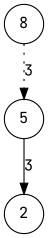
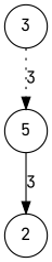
  digraph {
    fontname="JetBrains Mono"
    rankdir=TB
    node [fontname="JetBrains Mono" group=main shape=circle]
    edge [fontname="JetBrains Mono"]
-   3 [label=8]
+   3
    5
    2
    3 -> 5 [label=3 style=dotted]
    5 -> 2 [label=3 style=solid]
  }
